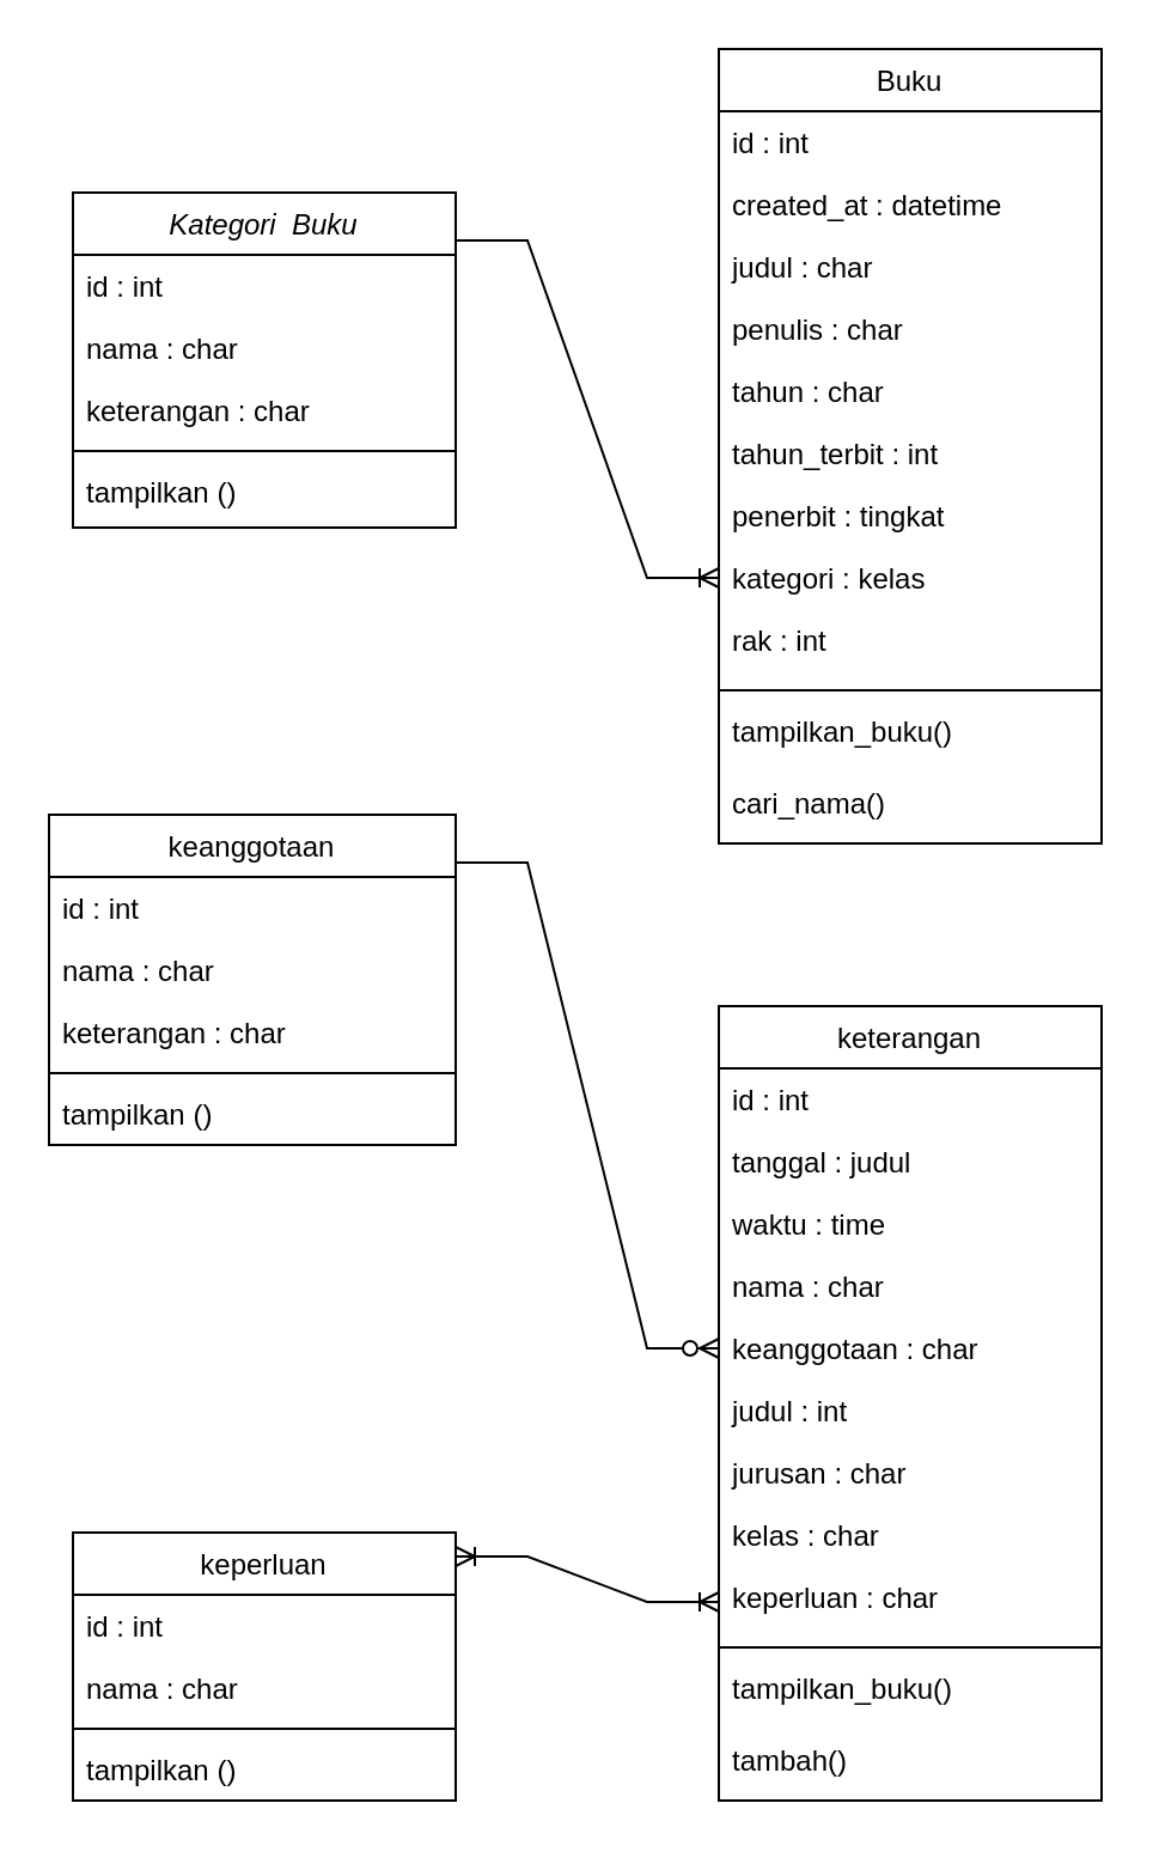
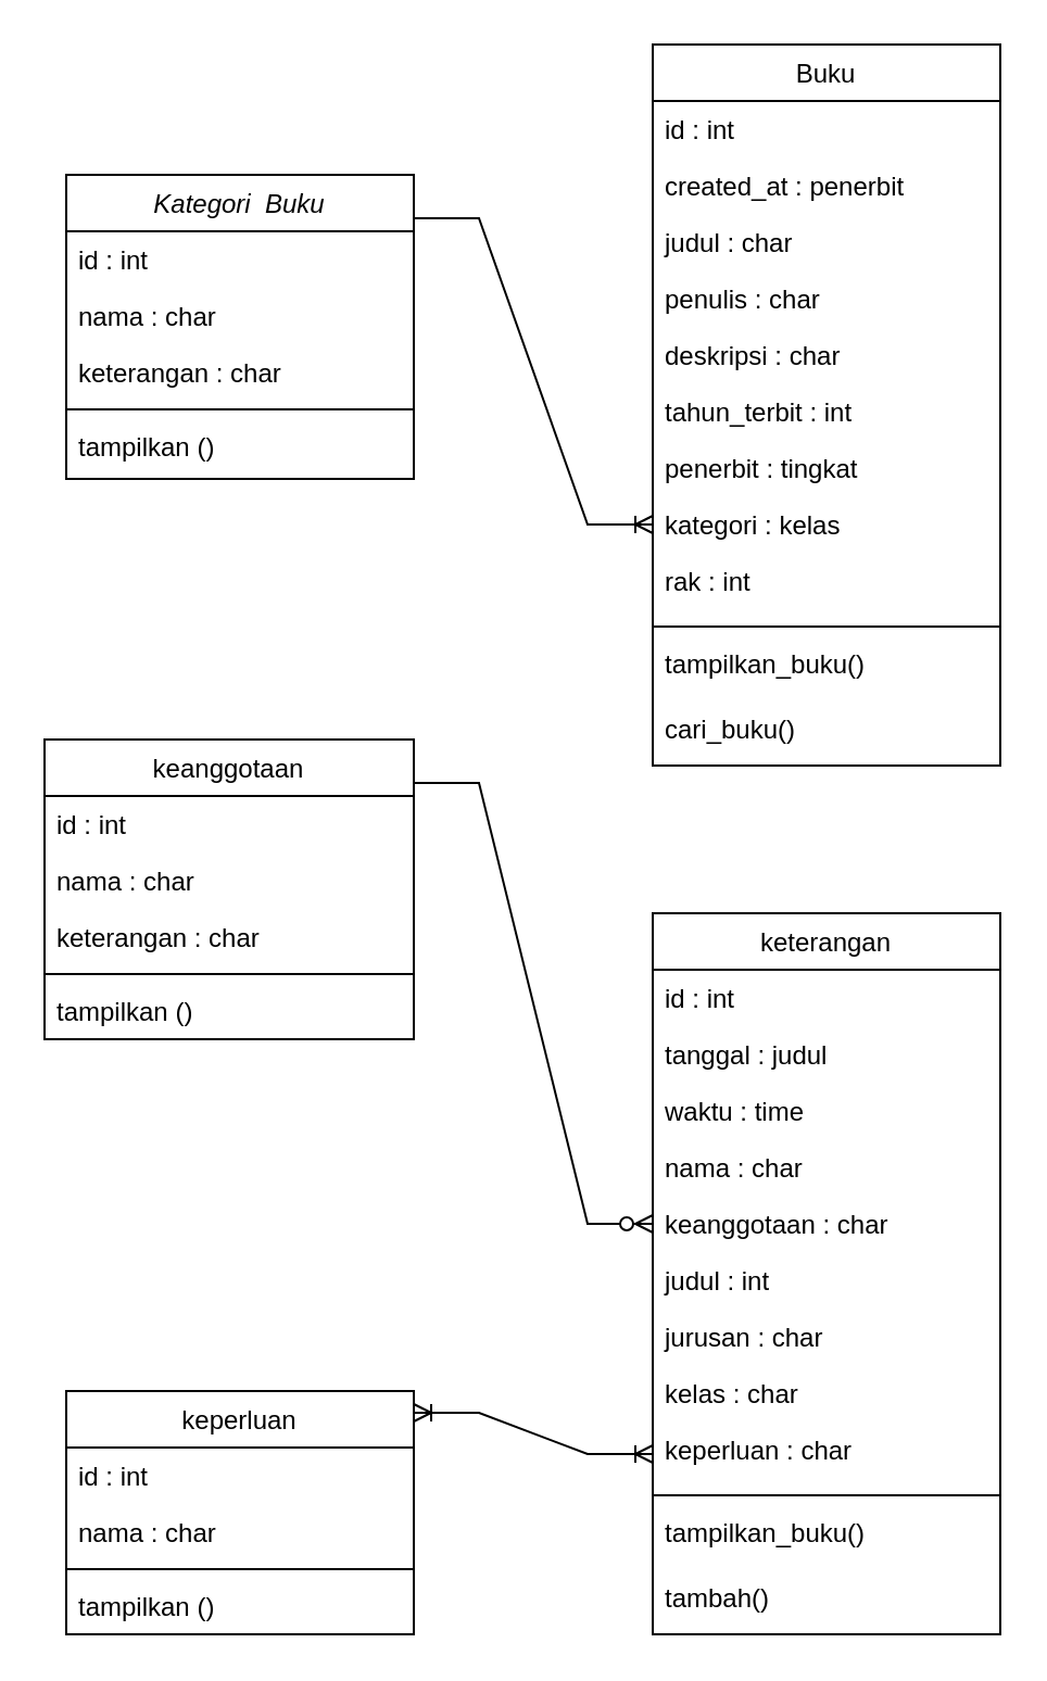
  <mxCell id="0" />
  <mxCell id="1" parent="0" />
  <mxCell id="2" value="Kategori  Buku" style="swimlane;fontStyle=2;align=center;verticalAlign=top;childLayout=stackLayout;horizontal=1;startSize=26;horizontalStack=0;resizeParent=1;resizeLast=0;collapsible=1;marginBottom=0;rounded=0;shadow=0;strokeWidth=1;" vertex="1" parent="1"><mxGeometry x="30" y="80" width="160" height="140" as="geometry"><mxRectangle x="230" y="140" width="160" height="26" as="alternateBounds" /></mxGeometry></mxCell>
  <mxCell id="3" value="id : int" style="text;align=left;verticalAlign=top;spacingLeft=4;spacingRight=4;overflow=hidden;rotatable=0;points=[[0,0.5],[1,0.5]];portConstraint=eastwest;" vertex="1" parent="2"><mxGeometry y="26" width="160" height="26" as="geometry" /></mxCell>
  <mxCell id="4" value="nama : char" style="text;align=left;verticalAlign=top;spacingLeft=4;spacingRight=4;overflow=hidden;rotatable=0;points=[[0,0.5],[1,0.5]];portConstraint=eastwest;rounded=0;shadow=0;html=0;" vertex="1" parent="2"><mxGeometry y="52" width="160" height="26" as="geometry" /></mxCell>
  <mxCell id="5" value="keterangan : char" style="text;align=left;verticalAlign=top;spacingLeft=4;spacingRight=4;overflow=hidden;rotatable=0;points=[[0,0.5],[1,0.5]];portConstraint=eastwest;rounded=0;shadow=0;html=0;" vertex="1" parent="2"><mxGeometry y="78" width="160" height="26" as="geometry" /></mxCell>
  <mxCell id="6" value="" style="line;html=1;strokeWidth=1;align=left;verticalAlign=middle;spacingTop=-1;spacingLeft=3;spacingRight=3;rotatable=0;labelPosition=right;points=[];portConstraint=eastwest;" vertex="1" parent="2"><mxGeometry y="104" width="160" height="8" as="geometry" /></mxCell>
  <mxCell id="7" value="tampilkan ()" style="text;align=left;verticalAlign=top;spacingLeft=4;spacingRight=4;overflow=hidden;rotatable=0;points=[[0,0.5],[1,0.5]];portConstraint=eastwest;" vertex="1" parent="2"><mxGeometry y="112" width="160" height="26" as="geometry" /></mxCell>
  <mxCell id="8" value="keanggotaan" style="swimlane;fontStyle=0;align=center;verticalAlign=top;childLayout=stackLayout;horizontal=1;startSize=26;horizontalStack=0;resizeParent=1;resizeLast=0;collapsible=1;marginBottom=0;rounded=0;shadow=0;strokeWidth=1;" vertex="1" parent="1"><mxGeometry x="20" y="340" width="170" height="138" as="geometry"><mxRectangle x="130" y="380" width="160" height="26" as="alternateBounds" /></mxGeometry></mxCell>
  <mxCell id="9" value="id : int" style="text;align=left;verticalAlign=top;spacingLeft=4;spacingRight=4;overflow=hidden;rotatable=0;points=[[0,0.5],[1,0.5]];portConstraint=eastwest;" vertex="1" parent="8"><mxGeometry y="26" width="170" height="26" as="geometry" /></mxCell>
  <mxCell id="10" value="nama : char" style="text;align=left;verticalAlign=top;spacingLeft=4;spacingRight=4;overflow=hidden;rotatable=0;points=[[0,0.5],[1,0.5]];portConstraint=eastwest;rounded=0;shadow=0;html=0;" vertex="1" parent="8"><mxGeometry y="52" width="170" height="26" as="geometry" /></mxCell>
  <mxCell id="11" value="keterangan : char" style="text;align=left;verticalAlign=top;spacingLeft=4;spacingRight=4;overflow=hidden;rotatable=0;points=[[0,0.5],[1,0.5]];portConstraint=eastwest;rounded=0;shadow=0;html=0;" vertex="1" parent="8"><mxGeometry y="78" width="170" height="26" as="geometry" /></mxCell>
  <mxCell id="12" value="" style="line;html=1;strokeWidth=1;align=left;verticalAlign=middle;spacingTop=-1;spacingLeft=3;spacingRight=3;rotatable=0;labelPosition=right;points=[];portConstraint=eastwest;" vertex="1" parent="8"><mxGeometry y="104" width="170" height="8" as="geometry" /></mxCell>
  <mxCell id="13" value="tampilkan ()" style="text;align=left;verticalAlign=top;spacingLeft=4;spacingRight=4;overflow=hidden;rotatable=0;points=[[0,0.5],[1,0.5]];portConstraint=eastwest;" vertex="1" parent="8"><mxGeometry y="112" width="170" height="26" as="geometry" /></mxCell>
  <mxCell id="14" value="Buku" style="swimlane;fontStyle=0;align=center;verticalAlign=top;childLayout=stackLayout;horizontal=1;startSize=26;horizontalStack=0;resizeParent=1;resizeLast=0;collapsible=1;marginBottom=0;rounded=0;shadow=0;strokeWidth=1;" vertex="1" parent="1"><mxGeometry x="300" y="20" width="160" height="332" as="geometry"><mxRectangle x="550" y="140" width="160" height="26" as="alternateBounds" /></mxGeometry></mxCell>
  <mxCell id="15" value="id : int" style="text;align=left;verticalAlign=top;spacingLeft=4;spacingRight=4;overflow=hidden;rotatable=0;points=[[0,0.5],[1,0.5]];portConstraint=eastwest;" vertex="1" parent="14"><mxGeometry y="26" width="160" height="26" as="geometry" /></mxCell>
- <mxCell id="16" value="created_at : datetime" style="text;align=left;verticalAlign=top;spacingLeft=4;spacingRight=4;overflow=hidden;rotatable=0;points=[[0,0.5],[1,0.5]];portConstraint=eastwest;rounded=0;shadow=0;html=0;" vertex="1" parent="14"><mxGeometry y="52" width="160" height="26" as="geometry" /></mxCell>
+ <mxCell id="16" value="created_at : penerbit" style="text;align=left;verticalAlign=top;spacingLeft=4;spacingRight=4;overflow=hidden;rotatable=0;points=[[0,0.5],[1,0.5]];portConstraint=eastwest;rounded=0;shadow=0;html=0;" vertex="1" parent="14"><mxGeometry y="52" width="160" height="26" as="geometry" /></mxCell>
  <mxCell id="17" value="judul : char" style="text;align=left;verticalAlign=top;spacingLeft=4;spacingRight=4;overflow=hidden;rotatable=0;points=[[0,0.5],[1,0.5]];portConstraint=eastwest;rounded=0;shadow=0;html=0;" vertex="1" parent="14"><mxGeometry y="78" width="160" height="26" as="geometry" /></mxCell>
  <mxCell id="18" value="penulis : char" style="text;align=left;verticalAlign=top;spacingLeft=4;spacingRight=4;overflow=hidden;rotatable=0;points=[[0,0.5],[1,0.5]];portConstraint=eastwest;rounded=0;shadow=0;html=0;" vertex="1" parent="14"><mxGeometry y="104" width="160" height="26" as="geometry" /></mxCell>
- <mxCell id="19" value="tahun : char" style="text;align=left;verticalAlign=top;spacingLeft=4;spacingRight=4;overflow=hidden;rotatable=0;points=[[0,0.5],[1,0.5]];portConstraint=eastwest;rounded=0;shadow=0;html=0;" vertex="1" parent="14"><mxGeometry y="130" width="160" height="26" as="geometry" /></mxCell>
+ <mxCell id="19" value="deskripsi : char" style="text;align=left;verticalAlign=top;spacingLeft=4;spacingRight=4;overflow=hidden;rotatable=0;points=[[0,0.5],[1,0.5]];portConstraint=eastwest;rounded=0;shadow=0;html=0;" vertex="1" parent="14"><mxGeometry y="130" width="160" height="26" as="geometry" /></mxCell>
  <mxCell id="20" value="tahun_terbit : int" style="text;align=left;verticalAlign=top;spacingLeft=4;spacingRight=4;overflow=hidden;rotatable=0;points=[[0,0.5],[1,0.5]];portConstraint=eastwest;" vertex="1" parent="14"><mxGeometry y="156" width="160" height="26" as="geometry" /></mxCell>
  <mxCell id="21" value="penerbit : tingkat" style="text;align=left;verticalAlign=top;spacingLeft=4;spacingRight=4;overflow=hidden;rotatable=0;points=[[0,0.5],[1,0.5]];portConstraint=eastwest;" vertex="1" parent="14"><mxGeometry y="182" width="160" height="26" as="geometry" /></mxCell>
  <mxCell id="22" value="kategori : kelas" style="text;align=left;verticalAlign=top;spacingLeft=4;spacingRight=4;overflow=hidden;rotatable=0;points=[[0,0.5],[1,0.5]];portConstraint=eastwest;" vertex="1" parent="14"><mxGeometry y="208" width="160" height="26" as="geometry" /></mxCell>
  <mxCell id="23" value="rak : int" style="text;align=left;verticalAlign=top;spacingLeft=4;spacingRight=4;overflow=hidden;rotatable=0;points=[[0,0.5],[1,0.5]];portConstraint=eastwest;" vertex="1" parent="14"><mxGeometry y="234" width="160" height="30" as="geometry" /></mxCell>
  <mxCell id="24" value="" style="line;html=1;strokeWidth=1;align=left;verticalAlign=middle;spacingTop=-1;spacingLeft=3;spacingRight=3;rotatable=0;labelPosition=right;points=[];portConstraint=eastwest;" vertex="1" parent="14"><mxGeometry y="264" width="160" height="8" as="geometry" /></mxCell>
  <mxCell id="25" value="tampilkan_buku()" style="text;align=left;verticalAlign=top;spacingLeft=4;spacingRight=4;overflow=hidden;rotatable=0;points=[[0,0.5],[1,0.5]];portConstraint=eastwest;" vertex="1" parent="14"><mxGeometry y="272" width="160" height="30" as="geometry" /></mxCell>
- <mxCell id="26" value="cari_nama()" style="text;align=left;verticalAlign=top;spacingLeft=4;spacingRight=4;overflow=hidden;rotatable=0;points=[[0,0.5],[1,0.5]];portConstraint=eastwest;" vertex="1" parent="14"><mxGeometry y="302" width="160" height="30" as="geometry" /></mxCell>
+ <mxCell id="26" value="cari_buku()" style="text;align=left;verticalAlign=top;spacingLeft=4;spacingRight=4;overflow=hidden;rotatable=0;points=[[0,0.5],[1,0.5]];portConstraint=eastwest;" vertex="1" parent="14"><mxGeometry y="302" width="160" height="30" as="geometry" /></mxCell>
  <mxCell id="27" value="keperluan" style="swimlane;fontStyle=0;align=center;verticalAlign=top;childLayout=stackLayout;horizontal=1;startSize=26;horizontalStack=0;resizeParent=1;resizeLast=0;collapsible=1;marginBottom=0;rounded=0;shadow=0;strokeWidth=1;" vertex="1" parent="1"><mxGeometry x="30" y="640" width="160" height="112" as="geometry"><mxRectangle x="130" y="380" width="160" height="26" as="alternateBounds" /></mxGeometry></mxCell>
  <mxCell id="28" value="id : int" style="text;align=left;verticalAlign=top;spacingLeft=4;spacingRight=4;overflow=hidden;rotatable=0;points=[[0,0.5],[1,0.5]];portConstraint=eastwest;" vertex="1" parent="27"><mxGeometry y="26" width="160" height="26" as="geometry" /></mxCell>
  <mxCell id="29" value="nama : char" style="text;align=left;verticalAlign=top;spacingLeft=4;spacingRight=4;overflow=hidden;rotatable=0;points=[[0,0.5],[1,0.5]];portConstraint=eastwest;rounded=0;shadow=0;html=0;" vertex="1" parent="27"><mxGeometry y="52" width="160" height="26" as="geometry" /></mxCell>
  <mxCell id="30" value="" style="line;html=1;strokeWidth=1;align=left;verticalAlign=middle;spacingTop=-1;spacingLeft=3;spacingRight=3;rotatable=0;labelPosition=right;points=[];portConstraint=eastwest;" vertex="1" parent="27"><mxGeometry y="78" width="160" height="8" as="geometry" /></mxCell>
  <mxCell id="31" value="tampilkan ()" style="text;align=left;verticalAlign=top;spacingLeft=4;spacingRight=4;overflow=hidden;rotatable=0;points=[[0,0.5],[1,0.5]];portConstraint=eastwest;" vertex="1" parent="27"><mxGeometry y="86" width="160" height="26" as="geometry" /></mxCell>
  <mxCell id="32" value="keterangan" style="swimlane;fontStyle=0;align=center;verticalAlign=top;childLayout=stackLayout;horizontal=1;startSize=26;horizontalStack=0;resizeParent=1;resizeLast=0;collapsible=1;marginBottom=0;rounded=0;shadow=0;strokeWidth=1;" vertex="1" parent="1"><mxGeometry x="300" y="420" width="160" height="332" as="geometry"><mxRectangle x="550" y="140" width="160" height="26" as="alternateBounds" /></mxGeometry></mxCell>
  <mxCell id="33" value="id : int" style="text;align=left;verticalAlign=top;spacingLeft=4;spacingRight=4;overflow=hidden;rotatable=0;points=[[0,0.5],[1,0.5]];portConstraint=eastwest;" vertex="1" parent="32"><mxGeometry y="26" width="160" height="26" as="geometry" /></mxCell>
  <mxCell id="34" value="tanggal : judul" style="text;align=left;verticalAlign=top;spacingLeft=4;spacingRight=4;overflow=hidden;rotatable=0;points=[[0,0.5],[1,0.5]];portConstraint=eastwest;rounded=0;shadow=0;html=0;" vertex="1" parent="32"><mxGeometry y="52" width="160" height="26" as="geometry" /></mxCell>
  <mxCell id="35" value="waktu : time" style="text;align=left;verticalAlign=top;spacingLeft=4;spacingRight=4;overflow=hidden;rotatable=0;points=[[0,0.5],[1,0.5]];portConstraint=eastwest;rounded=0;shadow=0;html=0;" vertex="1" parent="32"><mxGeometry y="78" width="160" height="26" as="geometry" /></mxCell>
  <mxCell id="36" value="nama : char" style="text;align=left;verticalAlign=top;spacingLeft=4;spacingRight=4;overflow=hidden;rotatable=0;points=[[0,0.5],[1,0.5]];portConstraint=eastwest;rounded=0;shadow=0;html=0;" vertex="1" parent="32"><mxGeometry y="104" width="160" height="26" as="geometry" /></mxCell>
  <mxCell id="37" value="keanggotaan : char" style="text;align=left;verticalAlign=top;spacingLeft=4;spacingRight=4;overflow=hidden;rotatable=0;points=[[0,0.5],[1,0.5]];portConstraint=eastwest;rounded=0;shadow=0;html=0;" vertex="1" parent="32"><mxGeometry y="130" width="160" height="26" as="geometry" /></mxCell>
  <mxCell id="38" value="judul : int" style="text;align=left;verticalAlign=top;spacingLeft=4;spacingRight=4;overflow=hidden;rotatable=0;points=[[0,0.5],[1,0.5]];portConstraint=eastwest;" vertex="1" parent="32"><mxGeometry y="156" width="160" height="26" as="geometry" /></mxCell>
  <mxCell id="39" value="jurusan : char" style="text;align=left;verticalAlign=top;spacingLeft=4;spacingRight=4;overflow=hidden;rotatable=0;points=[[0,0.5],[1,0.5]];portConstraint=eastwest;" vertex="1" parent="32"><mxGeometry y="182" width="160" height="26" as="geometry" /></mxCell>
  <mxCell id="40" value="kelas : char" style="text;align=left;verticalAlign=top;spacingLeft=4;spacingRight=4;overflow=hidden;rotatable=0;points=[[0,0.5],[1,0.5]];portConstraint=eastwest;" vertex="1" parent="32"><mxGeometry y="208" width="160" height="26" as="geometry" /></mxCell>
  <mxCell id="41" value="keperluan : char" style="text;align=left;verticalAlign=top;spacingLeft=4;spacingRight=4;overflow=hidden;rotatable=0;points=[[0,0.5],[1,0.5]];portConstraint=eastwest;" vertex="1" parent="32"><mxGeometry y="234" width="160" height="30" as="geometry" /></mxCell>
  <mxCell id="42" value="" style="line;html=1;strokeWidth=1;align=left;verticalAlign=middle;spacingTop=-1;spacingLeft=3;spacingRight=3;rotatable=0;labelPosition=right;points=[];portConstraint=eastwest;" vertex="1" parent="32"><mxGeometry y="264" width="160" height="8" as="geometry" /></mxCell>
  <mxCell id="43" value="tampilkan_buku()" style="text;align=left;verticalAlign=top;spacingLeft=4;spacingRight=4;overflow=hidden;rotatable=0;points=[[0,0.5],[1,0.5]];portConstraint=eastwest;" vertex="1" parent="32"><mxGeometry y="272" width="160" height="30" as="geometry" /></mxCell>
  <mxCell id="44" value="tambah()" style="text;align=left;verticalAlign=top;spacingLeft=4;spacingRight=4;overflow=hidden;rotatable=0;points=[[0,0.5],[1,0.5]];portConstraint=eastwest;" vertex="1" parent="32"><mxGeometry y="302" width="160" height="30" as="geometry" /></mxCell>
  <mxCell id="45" value="" style="edgeStyle=entityRelationEdgeStyle;fontSize=12;html=1;endArrow=ERzeroToMany;endFill=1;rounded=0;entryX=0;entryY=0.5;entryDx=0;entryDy=0;" edge="1" parent="1" target="37"><mxGeometry width="100" height="100" relative="1" as="geometry"><mxPoint x="190" y="360" as="sourcePoint" /><mxPoint x="290" y="260" as="targetPoint" /></mxGeometry></mxCell>
  <mxCell id="46" value="" style="edgeStyle=entityRelationEdgeStyle;fontSize=12;html=1;endArrow=ERoneToMany;rounded=0;entryX=0;entryY=0.5;entryDx=0;entryDy=0;" edge="1" parent="1" target="22"><mxGeometry width="100" height="100" relative="1" as="geometry"><mxPoint x="190" y="100" as="sourcePoint" /><mxPoint x="290" y="0" as="targetPoint" /></mxGeometry></mxCell>
  <mxCell id="47" value="" style="edgeStyle=entityRelationEdgeStyle;fontSize=12;html=1;endArrow=ERoneToMany;startArrow=ERoneToMany;rounded=0;entryX=0;entryY=0.5;entryDx=0;entryDy=0;" edge="1" parent="1" target="41"><mxGeometry width="100" height="100" relative="1" as="geometry"><mxPoint x="190" y="650" as="sourcePoint" /><mxPoint x="290" y="550" as="targetPoint" /></mxGeometry></mxCell>
